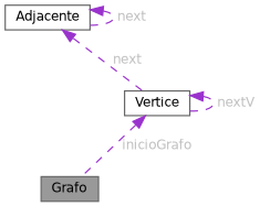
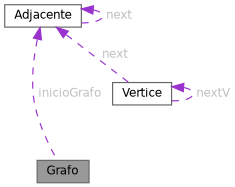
  digraph {
    node [color=gray40 fillcolor=white fontname=Helvetica fontsize=10 shape=box style=filled]
    edge [color=darkorchid3 dir=back fontcolor=grey fontname=Helvetica fontsize=10 labelfontname=Helvetica labelfontsize=10 style=dashed]
    n1 [fillcolor=grey60 fontcolor=black height=0.2 label=Grafo width=0.4]
    n2 [height=0.2 label=Vertice width=0.4]
    n3 [height=0.2 label=Adjacente width=0.4]
-   n2 -> n1 [label=" inicioGrafo"]
+   n3 -> n1 [label=" inicioGrafo"]
    n2 -> n2 [label=" nextV"]
    n3 -> n2 [label=" next"]
    n3 -> n3 [label=" next"]
  }
